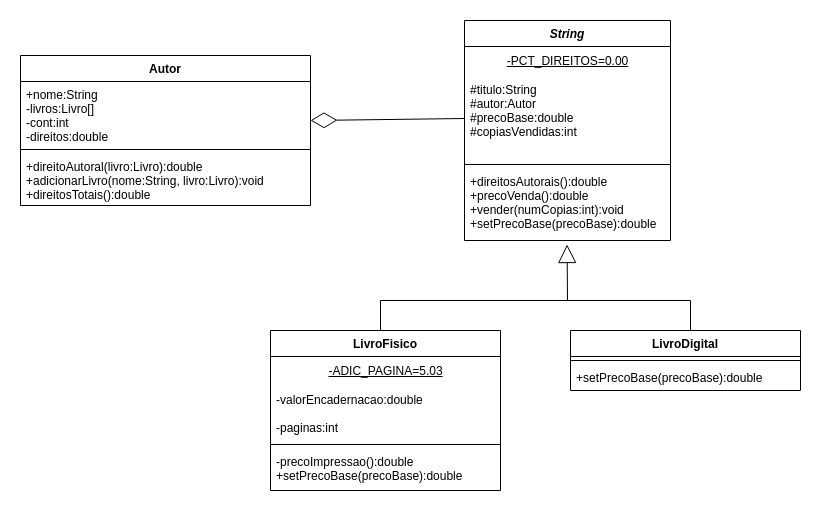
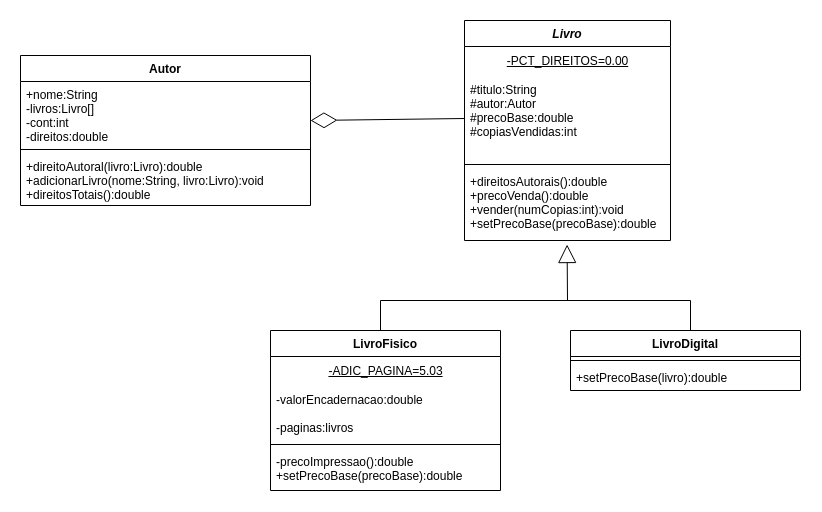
  <mxCell id="0" />
  <mxCell id="1" parent="0" />
  <mxCell id="2" value="Autor" style="swimlane;fontStyle=1;align=center;verticalAlign=top;childLayout=stackLayout;horizontal=1;startSize=26;horizontalStack=0;resizeParent=1;resizeParentMax=0;resizeLast=0;collapsible=1;marginBottom=0;" vertex="1" parent="1"><mxGeometry x="20" y="55" width="290" height="150" as="geometry" /></mxCell>
  <mxCell id="3" value="+nome:String&#10;-livros:Livro[]&#10;-cont:int&#10;-direitos:double" style="text;strokeColor=none;fillColor=none;align=left;verticalAlign=top;spacingLeft=4;spacingRight=4;overflow=hidden;rotatable=0;points=[[0,0.5],[1,0.5]];portConstraint=eastwest;" vertex="1" parent="2"><mxGeometry y="26" width="290" height="64" as="geometry" /></mxCell>
  <mxCell id="4" value="" style="line;strokeWidth=1;fillColor=none;align=left;verticalAlign=middle;spacingTop=-1;spacingLeft=3;spacingRight=3;rotatable=0;labelPosition=right;points=[];portConstraint=eastwest;strokeColor=inherit;" vertex="1" parent="2"><mxGeometry y="90" width="290" height="8" as="geometry" /></mxCell>
  <mxCell id="5" value="+direitoAutoral(livro:Livro):double&#10;+adicionarLivro(nome:String, livro:Livro):void&#10;+direitosTotais():double" style="text;strokeColor=none;fillColor=none;align=left;verticalAlign=top;spacingLeft=4;spacingRight=4;overflow=hidden;rotatable=0;points=[[0,0.5],[1,0.5]];portConstraint=eastwest;" vertex="1" parent="2"><mxGeometry y="98" width="290" height="52" as="geometry" /></mxCell>
- <mxCell id="6" value="String" style="swimlane;fontStyle=3;align=center;verticalAlign=top;childLayout=stackLayout;horizontal=1;startSize=26;horizontalStack=0;resizeParent=1;resizeParentMax=0;resizeLast=0;collapsible=1;marginBottom=0;" vertex="1" parent="1"><mxGeometry x="464" y="20" width="206" height="220" as="geometry" /></mxCell>
+ <mxCell id="6" value="Livro" style="swimlane;fontStyle=3;align=center;verticalAlign=top;childLayout=stackLayout;horizontal=1;startSize=26;horizontalStack=0;resizeParent=1;resizeParentMax=0;resizeLast=0;collapsible=1;marginBottom=0;" vertex="1" parent="1"><mxGeometry x="464" y="20" width="206" height="220" as="geometry" /></mxCell>
  <mxCell id="7" value="&lt;u&gt;-PCT_DIREITOS=0.00&lt;/u&gt;" style="text;html=1;align=center;verticalAlign=middle;resizable=0;points=[];autosize=1;strokeColor=none;fillColor=none;" vertex="1" parent="6"><mxGeometry y="26" width="206" height="30" as="geometry" /></mxCell>
  <mxCell id="8" value="#titulo:String&#10;#autor:Autor&#10;#precoBase:double&#10;#copiasVendidas:int&#10;" style="text;strokeColor=none;fillColor=none;align=left;verticalAlign=top;spacingLeft=4;spacingRight=4;overflow=hidden;rotatable=0;points=[[0,0.5],[1,0.5]];portConstraint=eastwest;" vertex="1" parent="6"><mxGeometry y="56" width="206" height="84" as="geometry" /></mxCell>
  <mxCell id="9" value="" style="line;strokeWidth=1;fillColor=none;align=left;verticalAlign=middle;spacingTop=-1;spacingLeft=3;spacingRight=3;rotatable=0;labelPosition=right;points=[];portConstraint=eastwest;strokeColor=inherit;" vertex="1" parent="6"><mxGeometry y="140" width="206" height="8" as="geometry" /></mxCell>
  <mxCell id="10" value="+direitosAutorais():double&#10;+precoVenda():double&#10;+vender(numCopias:int):void&#10;+setPrecoBase(precoBase):double&#10;" style="text;strokeColor=none;fillColor=none;align=left;verticalAlign=top;spacingLeft=4;spacingRight=4;overflow=hidden;rotatable=0;points=[[0,0.5],[1,0.5]];portConstraint=eastwest;" vertex="1" parent="6"><mxGeometry y="148" width="206" height="72" as="geometry" /></mxCell>
  <mxCell id="11" value="LivroDigital" style="swimlane;fontStyle=1;align=center;verticalAlign=top;childLayout=stackLayout;horizontal=1;startSize=26;horizontalStack=0;resizeParent=1;resizeParentMax=0;resizeLast=0;collapsible=1;marginBottom=0;" vertex="1" parent="1"><mxGeometry x="570" y="330" width="230" height="60" as="geometry" /></mxCell>
  <mxCell id="12" value="" style="line;strokeWidth=1;fillColor=none;align=left;verticalAlign=middle;spacingTop=-1;spacingLeft=3;spacingRight=3;rotatable=0;labelPosition=right;points=[];portConstraint=eastwest;strokeColor=inherit;" vertex="1" parent="11"><mxGeometry y="26" width="230" height="8" as="geometry" /></mxCell>
- <mxCell id="13" value="+setPrecoBase(precoBase):double" style="text;strokeColor=none;fillColor=none;align=left;verticalAlign=top;spacingLeft=4;spacingRight=4;overflow=hidden;rotatable=0;points=[[0,0.5],[1,0.5]];portConstraint=eastwest;" vertex="1" parent="11"><mxGeometry y="34" width="230" height="26" as="geometry" /></mxCell>
+ <mxCell id="13" value="+setPrecoBase(livro):double" style="text;strokeColor=none;fillColor=none;align=left;verticalAlign=top;spacingLeft=4;spacingRight=4;overflow=hidden;rotatable=0;points=[[0,0.5],[1,0.5]];portConstraint=eastwest;" vertex="1" parent="11"><mxGeometry y="34" width="230" height="26" as="geometry" /></mxCell>
  <mxCell id="14" value="" style="endArrow=diamondThin;endFill=0;endSize=24;html=1;rounded=0;exitX=0;exitY=0.5;exitDx=0;exitDy=0;" edge="1" parent="1" source="8"><mxGeometry width="160" relative="1" as="geometry"><mxPoint x="170" y="146.5" as="sourcePoint" /><mxPoint x="310" y="120" as="targetPoint" /></mxGeometry></mxCell>
  <mxCell id="15" value="LivroFisico" style="swimlane;fontStyle=1;align=center;verticalAlign=top;childLayout=stackLayout;horizontal=1;startSize=26;horizontalStack=0;resizeParent=1;resizeParentMax=0;resizeLast=0;collapsible=1;marginBottom=0;" vertex="1" parent="1"><mxGeometry x="270" y="330" width="230" height="160" as="geometry" /></mxCell>
  <mxCell id="16" value="&lt;u&gt;-ADIC_PAGINA=5.03&lt;/u&gt;" style="text;html=1;align=center;verticalAlign=middle;resizable=0;points=[];autosize=1;strokeColor=none;fillColor=none;" vertex="1" parent="15"><mxGeometry y="26" width="230" height="30" as="geometry" /></mxCell>
- <mxCell id="17" value="-valorEncadernacao:double&#10;&#10;-paginas:int" style="text;strokeColor=none;fillColor=none;align=left;verticalAlign=top;spacingLeft=4;spacingRight=4;overflow=hidden;rotatable=0;points=[[0,0.5],[1,0.5]];portConstraint=eastwest;" vertex="1" parent="15"><mxGeometry y="56" width="230" height="54" as="geometry" /></mxCell>
+ <mxCell id="17" value="-valorEncadernacao:double&#10;&#10;-paginas:livros" style="text;strokeColor=none;fillColor=none;align=left;verticalAlign=top;spacingLeft=4;spacingRight=4;overflow=hidden;rotatable=0;points=[[0,0.5],[1,0.5]];portConstraint=eastwest;" vertex="1" parent="15"><mxGeometry y="56" width="230" height="54" as="geometry" /></mxCell>
  <mxCell id="18" value="" style="line;strokeWidth=1;fillColor=none;align=left;verticalAlign=middle;spacingTop=-1;spacingLeft=3;spacingRight=3;rotatable=0;labelPosition=right;points=[];portConstraint=eastwest;strokeColor=inherit;" vertex="1" parent="15"><mxGeometry y="110" width="230" height="8" as="geometry" /></mxCell>
  <mxCell id="19" value="-precoImpressao():double&#10;+setPrecoBase(precoBase):double" style="text;strokeColor=none;fillColor=none;align=left;verticalAlign=top;spacingLeft=4;spacingRight=4;overflow=hidden;rotatable=0;points=[[0,0.5],[1,0.5]];portConstraint=eastwest;" vertex="1" parent="15"><mxGeometry y="118" width="230" height="42" as="geometry" /></mxCell>
  <mxCell id="20" value="" style="endArrow=block;endSize=16;endFill=0;html=1;rounded=0;entryX=0.498;entryY=1.056;entryDx=0;entryDy=0;entryPerimeter=0;" edge="1" parent="1" target="10"><mxGeometry x="0.069" y="-13" width="160" relative="1" as="geometry"><mxPoint x="567" y="300" as="sourcePoint" /><mxPoint x="590" y="310" as="targetPoint" /><mxPoint as="offset" /></mxGeometry></mxCell>
  <mxCell id="21" value="" style="line;strokeWidth=1;fillColor=none;align=left;verticalAlign=middle;spacingTop=-1;spacingLeft=3;spacingRight=3;rotatable=0;labelPosition=right;points=[];portConstraint=eastwest;strokeColor=inherit;" vertex="1" parent="1"><mxGeometry x="380" y="296" width="310" height="8" as="geometry" /></mxCell>
  <mxCell id="22" value="" style="line;strokeWidth=1;fillColor=none;align=left;verticalAlign=middle;spacingTop=-1;spacingLeft=3;spacingRight=3;rotatable=0;labelPosition=right;points=[];portConstraint=eastwest;strokeColor=inherit;direction=south;" vertex="1" parent="1"><mxGeometry x="376" y="300" width="8" height="30" as="geometry" /></mxCell>
  <mxCell id="23" value="" style="line;strokeWidth=1;fillColor=none;align=left;verticalAlign=middle;spacingTop=-1;spacingLeft=3;spacingRight=3;rotatable=0;labelPosition=right;points=[];portConstraint=eastwest;strokeColor=inherit;direction=south;" vertex="1" parent="1"><mxGeometry x="686" y="300" width="8" height="30" as="geometry" /></mxCell>
